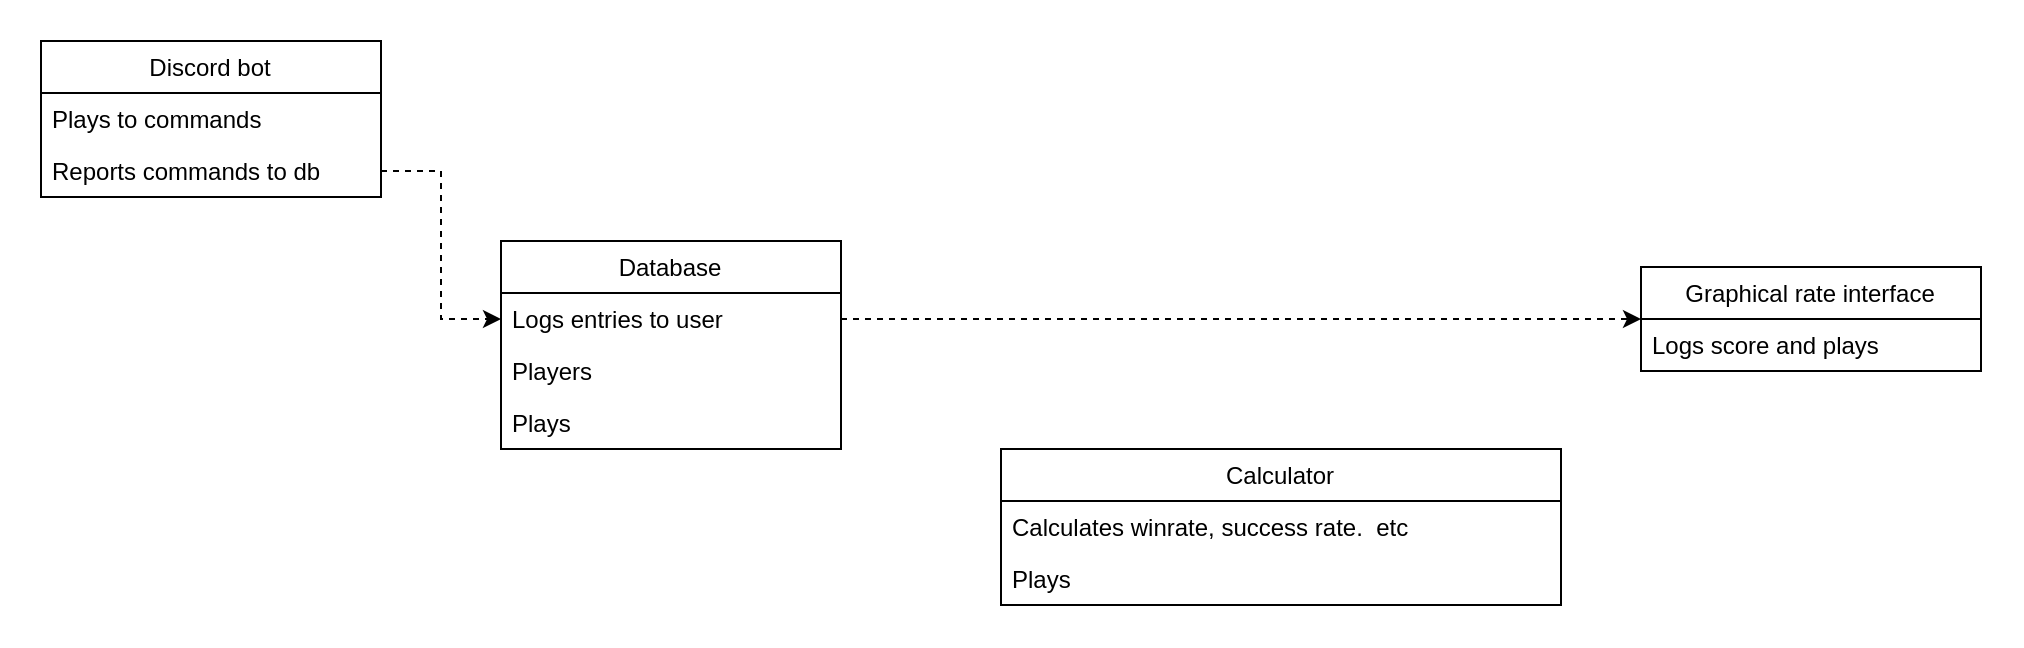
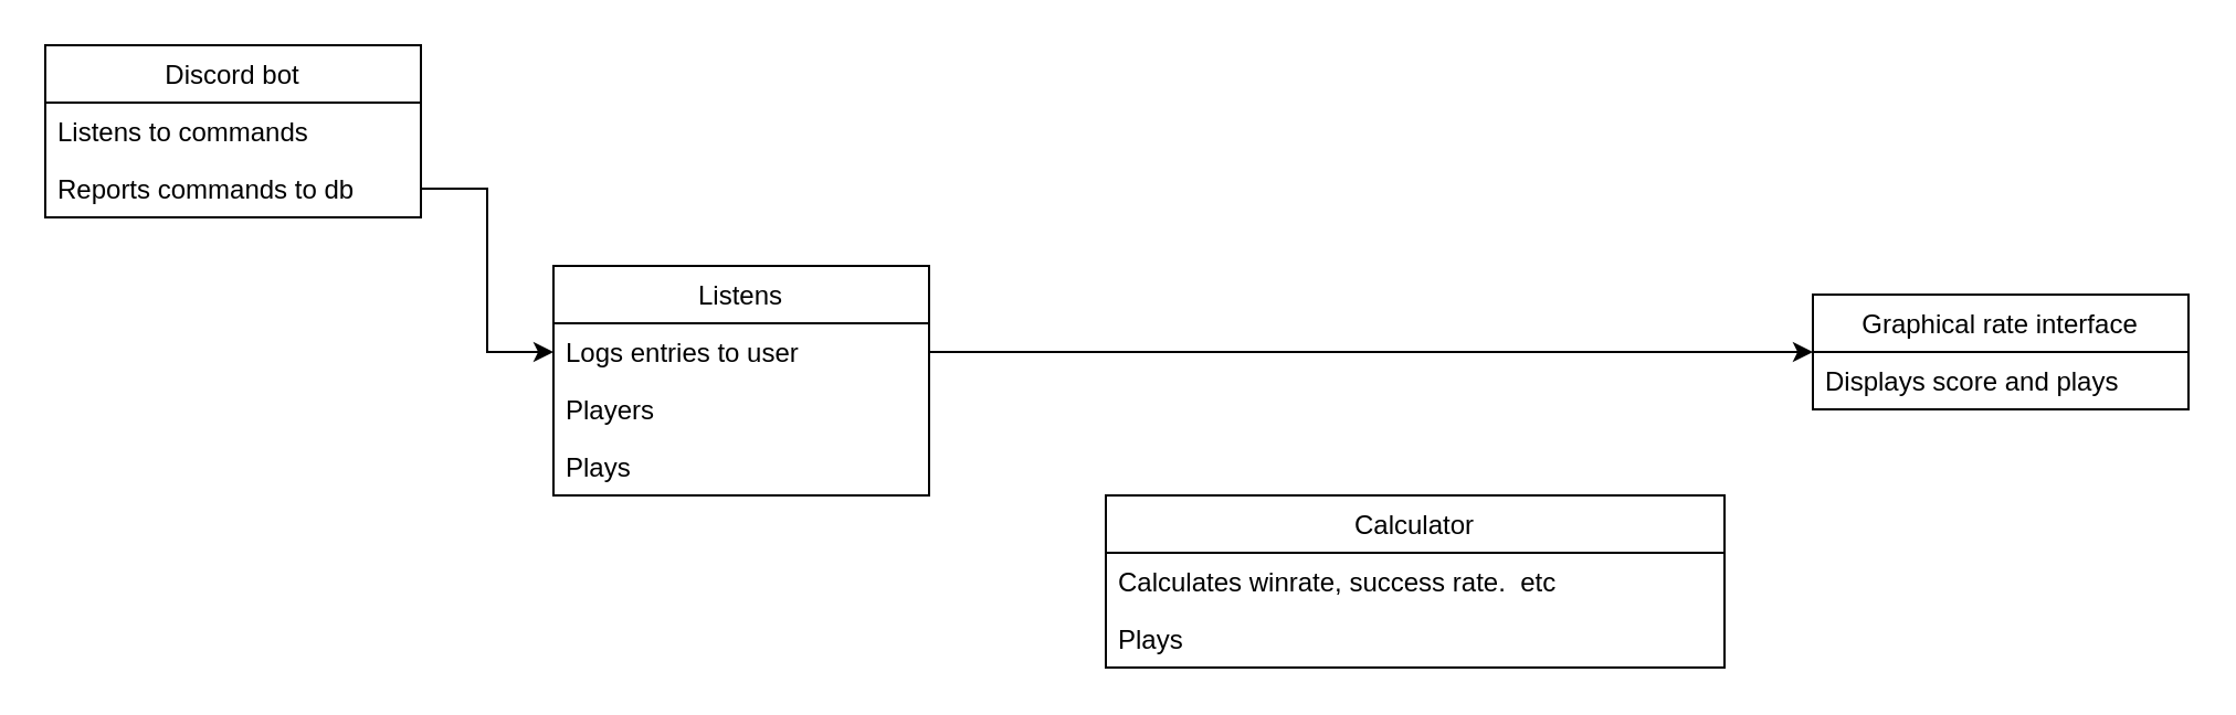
  <mxCell id="0" />
  <mxCell id="1" parent="0" />
  <mxCell id="2" value="Discord bot" style="swimlane;fontStyle=0;childLayout=stackLayout;horizontal=1;startSize=26;fillColor=none;horizontalStack=0;resizeParent=1;resizeParentMax=0;resizeLast=0;collapsible=1;marginBottom=0;" vertex="1" parent="1"><mxGeometry x="20" y="20" width="170" height="78" as="geometry" /></mxCell>
- <mxCell id="3" value="Plays to commands" style="text;strokeColor=none;fillColor=none;align=left;verticalAlign=top;spacingLeft=4;spacingRight=4;overflow=hidden;rotatable=0;points=[[0,0.5],[1,0.5]];portConstraint=eastwest;" vertex="1" parent="2"><mxGeometry y="26" width="170" height="26" as="geometry" /></mxCell>
+ <mxCell id="3" value="Listens to commands" style="text;strokeColor=none;fillColor=none;align=left;verticalAlign=top;spacingLeft=4;spacingRight=4;overflow=hidden;rotatable=0;points=[[0,0.5],[1,0.5]];portConstraint=eastwest;" vertex="1" parent="2"><mxGeometry y="26" width="170" height="26" as="geometry" /></mxCell>
  <mxCell id="4" value="Reports commands to db" style="text;strokeColor=none;fillColor=none;align=left;verticalAlign=top;spacingLeft=4;spacingRight=4;overflow=hidden;rotatable=0;points=[[0,0.5],[1,0.5]];portConstraint=eastwest;" vertex="1" parent="2"><mxGeometry y="52" width="170" height="26" as="geometry" /></mxCell>
- <mxCell id="5" value="Database" style="swimlane;fontStyle=0;childLayout=stackLayout;horizontal=1;startSize=26;fillColor=none;horizontalStack=0;resizeParent=1;resizeParentMax=0;resizeLast=0;collapsible=1;marginBottom=0;" vertex="1" parent="1"><mxGeometry x="250" y="120" width="170" height="104" as="geometry" /></mxCell>
+ <mxCell id="5" value="Listens" style="swimlane;fontStyle=0;childLayout=stackLayout;horizontal=1;startSize=26;fillColor=none;horizontalStack=0;resizeParent=1;resizeParentMax=0;resizeLast=0;collapsible=1;marginBottom=0;" vertex="1" parent="1"><mxGeometry x="250" y="120" width="170" height="104" as="geometry" /></mxCell>
  <mxCell id="6" value="Logs entries to user&#10;" style="text;strokeColor=none;fillColor=none;align=left;verticalAlign=top;spacingLeft=4;spacingRight=4;overflow=hidden;rotatable=0;points=[[0,0.5],[1,0.5]];portConstraint=eastwest;" vertex="1" parent="5"><mxGeometry y="26" width="170" height="26" as="geometry" /></mxCell>
  <mxCell id="7" value="Players" style="text;strokeColor=none;fillColor=none;align=left;verticalAlign=top;spacingLeft=4;spacingRight=4;overflow=hidden;rotatable=0;points=[[0,0.5],[1,0.5]];portConstraint=eastwest;" vertex="1" parent="5"><mxGeometry y="52" width="170" height="26" as="geometry" /></mxCell>
  <mxCell id="8" value="Plays" style="text;strokeColor=none;fillColor=none;align=left;verticalAlign=top;spacingLeft=4;spacingRight=4;overflow=hidden;rotatable=0;points=[[0,0.5],[1,0.5]];portConstraint=eastwest;" vertex="1" parent="5"><mxGeometry y="78" width="170" height="26" as="geometry" /></mxCell>
  <mxCell id="9" value="Graphical rate interface" style="swimlane;fontStyle=0;childLayout=stackLayout;horizontal=1;startSize=26;fillColor=none;horizontalStack=0;resizeParent=1;resizeParentMax=0;resizeLast=0;collapsible=1;marginBottom=0;" vertex="1" parent="1"><mxGeometry x="820" y="133" width="170" height="52" as="geometry" /></mxCell>
- <mxCell id="10" value="Logs score and plays" style="text;strokeColor=none;fillColor=none;align=left;verticalAlign=top;spacingLeft=4;spacingRight=4;overflow=hidden;rotatable=0;points=[[0,0.5],[1,0.5]];portConstraint=eastwest;" vertex="1" parent="9"><mxGeometry y="26" width="170" height="26" as="geometry" /></mxCell>
+ <mxCell id="10" value="Displays score and plays" style="text;strokeColor=none;fillColor=none;align=left;verticalAlign=top;spacingLeft=4;spacingRight=4;overflow=hidden;rotatable=0;points=[[0,0.5],[1,0.5]];portConstraint=eastwest;" vertex="1" parent="9"><mxGeometry y="26" width="170" height="26" as="geometry" /></mxCell>
  <mxCell id="11" value="Calculator" style="swimlane;fontStyle=0;childLayout=stackLayout;horizontal=1;startSize=26;fillColor=none;horizontalStack=0;resizeParent=1;resizeParentMax=0;resizeLast=0;collapsible=1;marginBottom=0;" vertex="1" parent="1"><mxGeometry x="500" y="224" width="280" height="78" as="geometry" /></mxCell>
  <mxCell id="12" value="Calculates winrate, success rate.  etc" style="text;strokeColor=none;fillColor=none;align=left;verticalAlign=top;spacingLeft=4;spacingRight=4;overflow=hidden;rotatable=0;points=[[0,0.5],[1,0.5]];portConstraint=eastwest;" vertex="1" parent="11"><mxGeometry y="26" width="280" height="26" as="geometry" /></mxCell>
  <mxCell id="13" value="Plays" style="text;strokeColor=none;fillColor=none;align=left;verticalAlign=top;spacingLeft=4;spacingRight=4;overflow=hidden;rotatable=0;points=[[0,0.5],[1,0.5]];portConstraint=eastwest;" vertex="1" parent="11"><mxGeometry y="52" width="280" height="26" as="geometry" /></mxCell>
- <mxCell id="14" style="edgeStyle=orthogonalEdgeStyle;rounded=0;orthogonalLoop=1;jettySize=auto;html=1;entryX=0;entryY=0.5;entryDx=0;entryDy=0;dashed=1;" edge="1" parent="1" source="4" target="6"><mxGeometry relative="1" as="geometry" /></mxCell>
- <mxCell id="15" style="edgeStyle=orthogonalEdgeStyle;rounded=0;orthogonalLoop=1;jettySize=auto;html=1;dashed=1;" edge="1" parent="1" source="6" target="9"><mxGeometry relative="1" as="geometry" /></mxCell>
+ <mxCell id="14" style="edgeStyle=orthogonalEdgeStyle;rounded=0;orthogonalLoop=1;jettySize=auto;html=1;entryX=0;entryY=0.5;entryDx=0;entryDy=0;" edge="1" parent="1" source="4" target="6"><mxGeometry relative="1" as="geometry" /></mxCell>
+ <mxCell id="15" style="edgeStyle=orthogonalEdgeStyle;rounded=0;orthogonalLoop=1;jettySize=auto;html=1;" edge="1" parent="1" source="6" target="9"><mxGeometry relative="1" as="geometry" /></mxCell>
